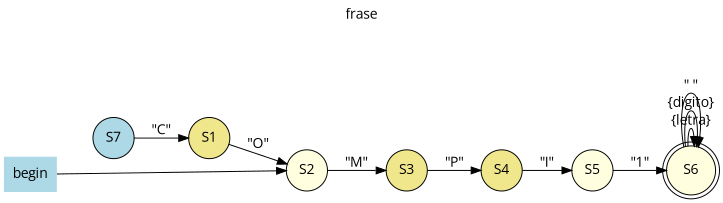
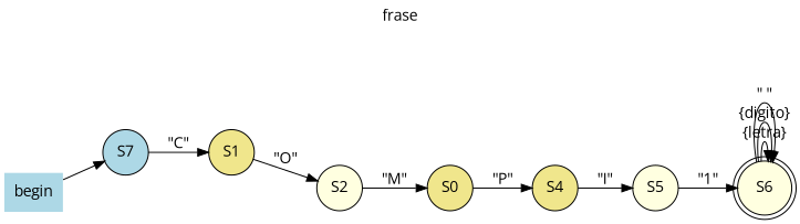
  digraph {
    fontname="Open Sans"
    label=frase
    labelloc=t
    rankdir=LR
    node [fillcolor=khaki fontname="Open Sans" shape=circle style=filled]
    edge [fontname="Open Sans"]
    begin [fillcolor=lightblue shape=none]
    n2 [fillcolor=lightblue label=S7]
    S1
    S2 [fillcolor=lightyellow]
    S6 [fillcolor=lightyellow shape=doublecircle]
-   S3
+   S3 [label=S0]
    S4
    S5 [fillcolor=lightyellow]
-   begin -> S2
+   begin -> n2
    n2 -> S1 [label="\"C\""]
    S1 -> S2 [label="\"O\""]
    S2 -> S3 [label="\"M\""]
    S6 -> S6 [label="{letra}"]
    S6 -> S6 [label="{digito}"]
    S6 -> S6 [label="\" \""]
    S3 -> S4 [label="\"P\""]
    S4 -> S5 [label="\"I\""]
    S5 -> S6 [label="\"1\""]
  }
